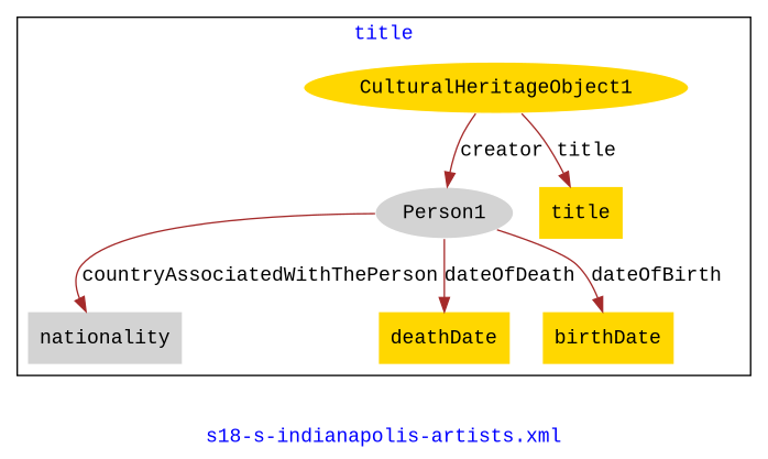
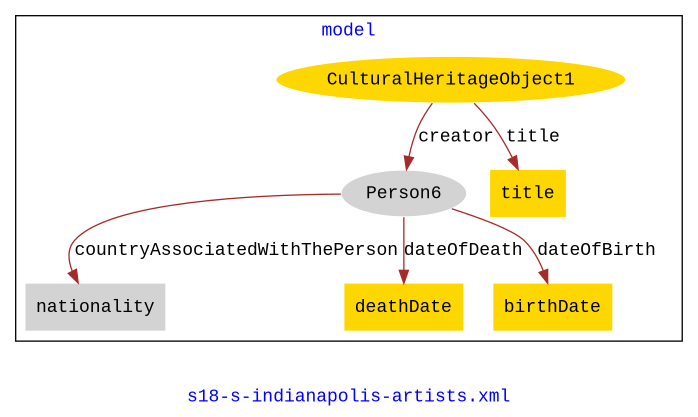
  digraph {
    fontcolor=blue
    fontname="Liberation Mono"
    label="s18-s-indianapolis-artists.xml"
    remincross=true
    node [fillcolor=gold fontname="Liberation Mono" style=filled shape=plaintext]
    edge [color=brown fontcolor=black fontname="Liberation Mono"]
    n1 [color=white label=CulturalHeritageObject1 shape=""]
-   n2 [color=white fillcolor=lightgray label=Person1 shape=""]
+   n2 [color=white fillcolor=lightgray label=Person6 shape=""]
    n3 [fillcolor=lightgray label=nationality]
    n4 [label=deathDate]
    n5 [label=title]
    n6 [label=birthDate]
    subgraph cluster_1 {
-     label=title
+     label=model
      n1
      n2
      n3
      n4
      n5
      n6
    }
    n1 -> n2 [label=creator]
    n1 -> n5 [label=title]
    n2 -> n3 [label=countryAssociatedWithThePerson]
    n2 -> n4 [label=dateOfDeath]
    n2 -> n6 [label=dateOfBirth]
  }
